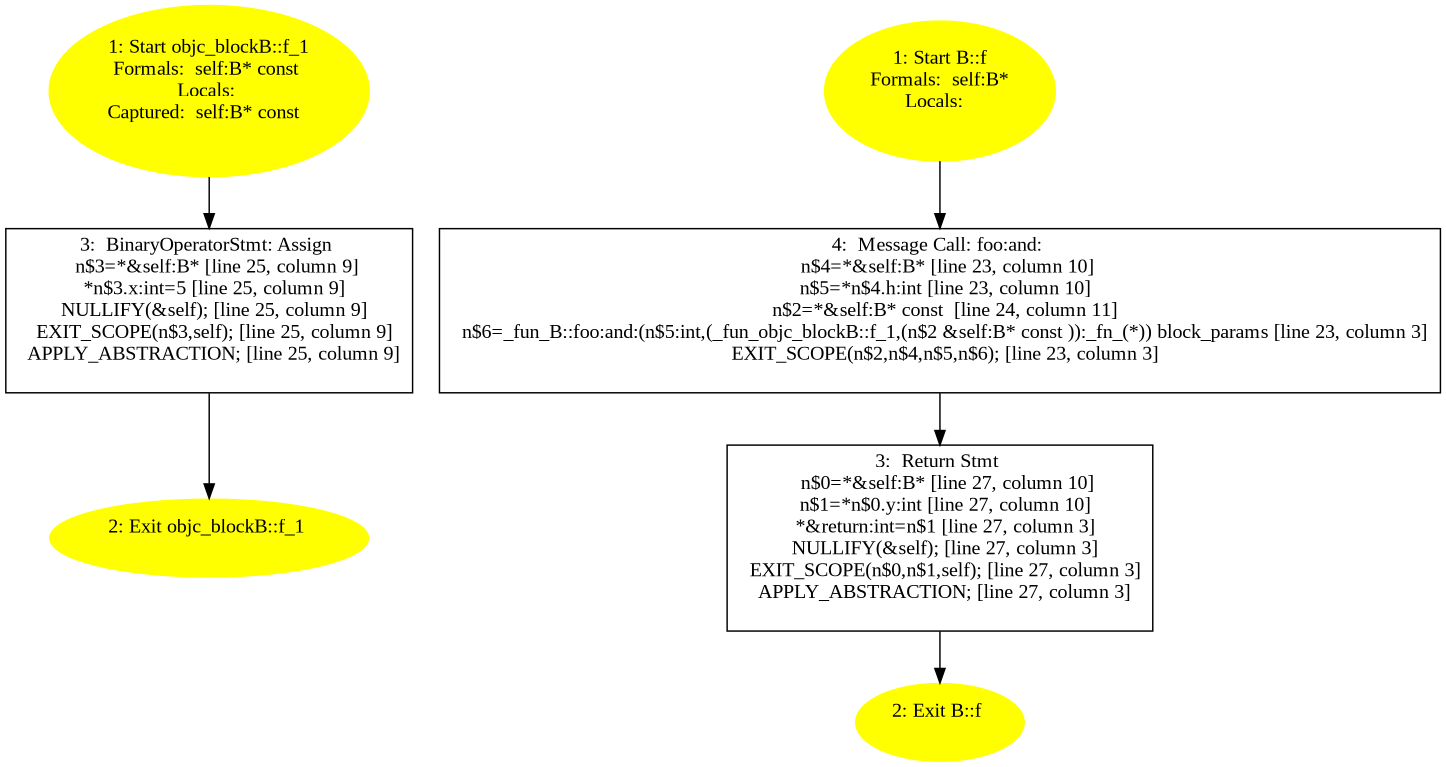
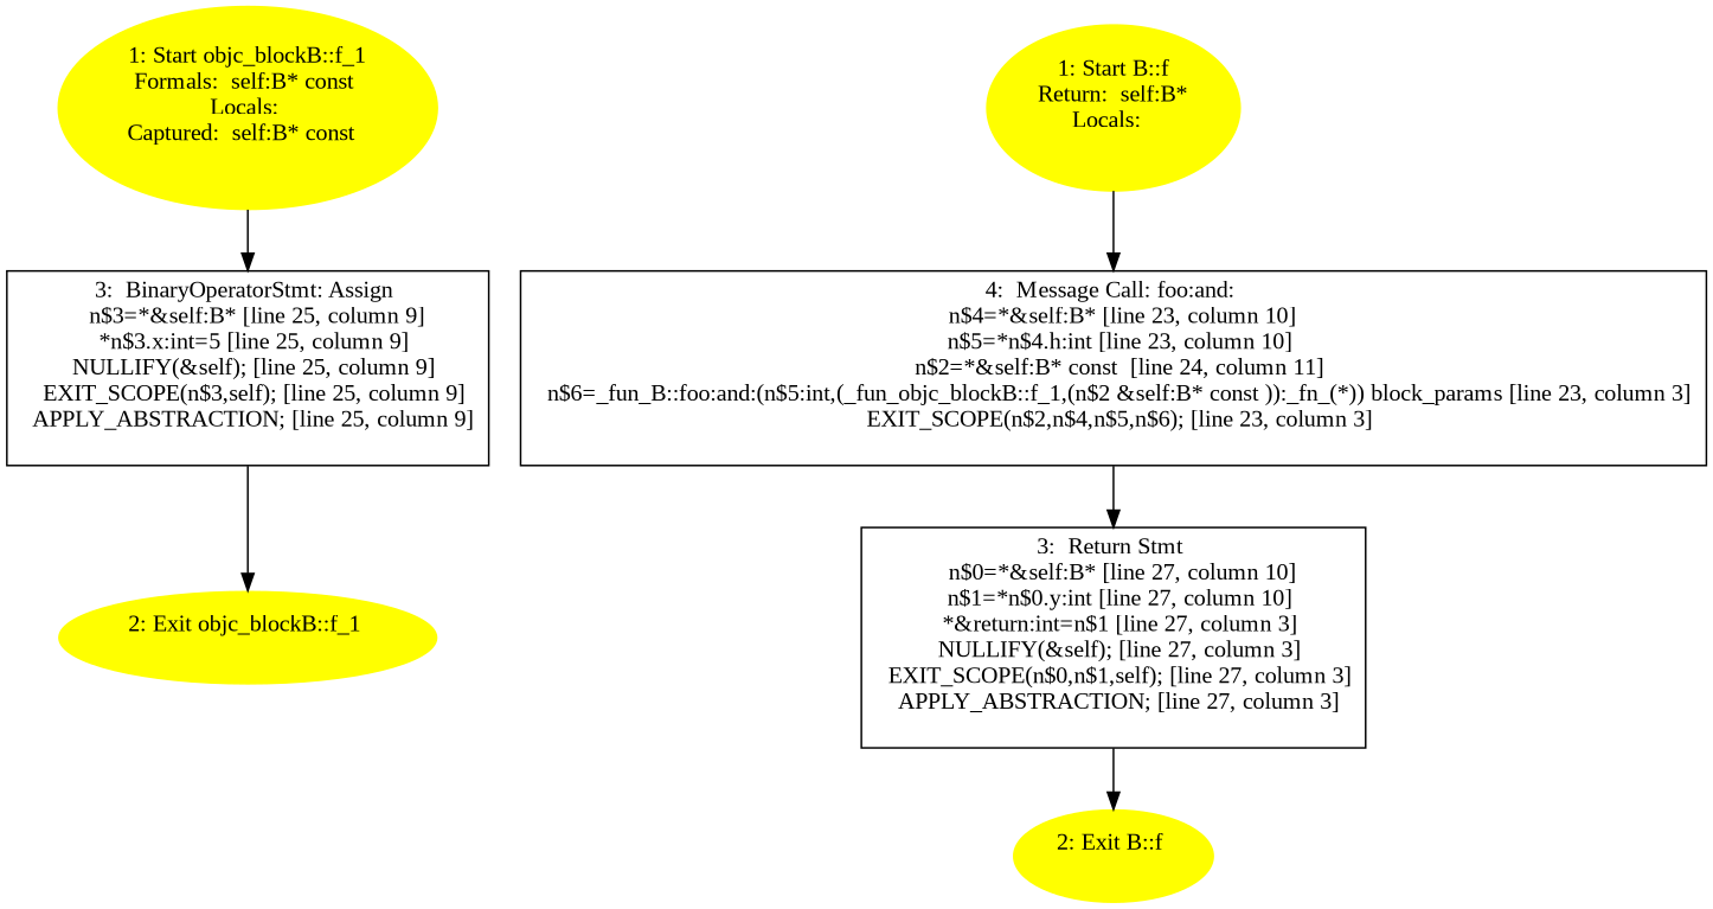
  digraph {
    fontname="Liberation Serif"
    node [color=yellow style=filled fontname="Liberation Serif"]
    edge [fontname="Liberation Serif"]
    n1 [label="1: Start objc_blockB::f_1\nFormals:  self:B* const \nLocals: \nCaptured:  self:B* const  \n  "]
    n2 [label="3:  BinaryOperatorStmt: Assign \n   n$3=*&self:B* [line 25, column 9]\n  *n$3.x:int=5 [line 25, column 9]\n  NULLIFY(&self); [line 25, column 9]\n  EXIT_SCOPE(n$3,self); [line 25, column 9]\n  APPLY_ABSTRACTION; [line 25, column 9]\n " shape=box color="" style=""]
    n3 [label="2: Exit objc_blockB::f_1 \n  "]
-   n4 [label="1: Start B::f\nFormals:  self:B*\nLocals:  \n  "]
+   n4 [label="1: Start B::f\nReturn:  self:B*\nLocals:  \n  "]
    n5 [label="4:  Message Call: foo:and: \n   n$4=*&self:B* [line 23, column 10]\n  n$5=*n$4.h:int [line 23, column 10]\n  n$2=*&self:B* const  [line 24, column 11]\n  n$6=_fun_B::foo:and:(n$5:int,(_fun_objc_blockB::f_1,(n$2 &self:B* const )):_fn_(*)) block_params [line 23, column 3]\n  EXIT_SCOPE(n$2,n$4,n$5,n$6); [line 23, column 3]\n " shape=box color="" style=""]
    n6 [label="3:  Return Stmt \n   n$0=*&self:B* [line 27, column 10]\n  n$1=*n$0.y:int [line 27, column 10]\n  *&return:int=n$1 [line 27, column 3]\n  NULLIFY(&self); [line 27, column 3]\n  EXIT_SCOPE(n$0,n$1,self); [line 27, column 3]\n  APPLY_ABSTRACTION; [line 27, column 3]\n " shape=box color="" style=""]
    n7 [label="2: Exit B::f \n  "]
    n1 -> n2
    n2 -> n3
    n4 -> n5
    n5 -> n6
    n6 -> n7
  }
